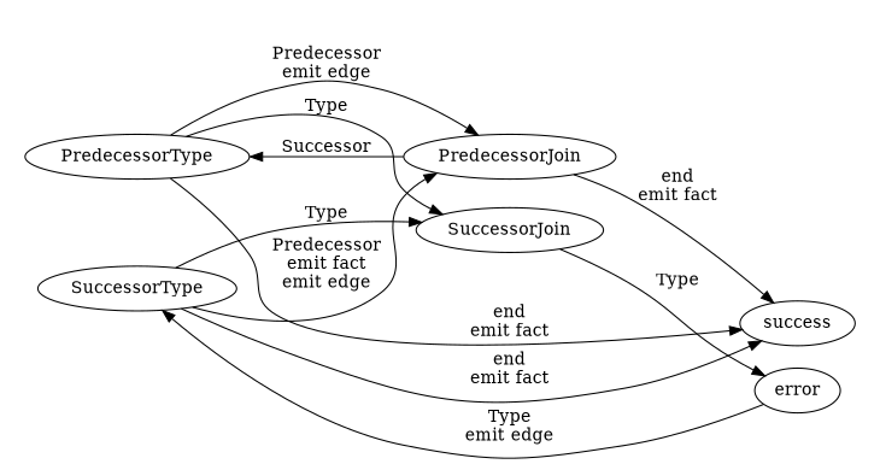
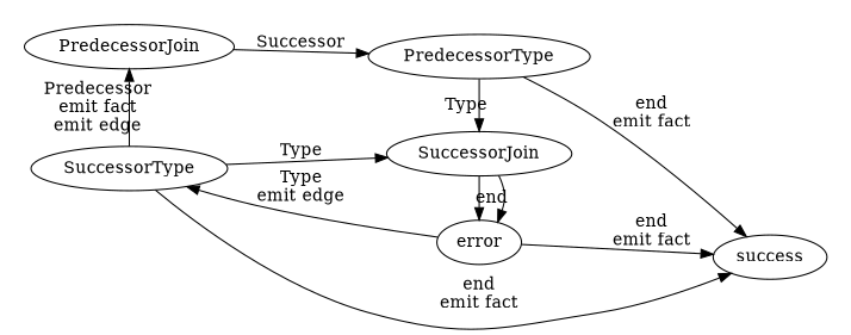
  digraph {
    rankdir=LR
    PredecessorType
    PredecessorJoin
    SuccessorJoin
    SuccessorType
    success
    error
    subgraph cluster_1 {
      color=transparent
      PredecessorType
      PredecessorJoin
      SuccessorJoin
      SuccessorType
    }
    subgraph cluster_2 {
      color=transparent
      success
      error
    }
-   PredecessorType -> PredecessorJoin [label="Predecessor\nemit edge"]
    PredecessorType -> SuccessorJoin [constraint=false label=Type]
    PredecessorType -> success [label="end\nemit fact"]
    PredecessorJoin -> PredecessorType [label=Successor]
-   PredecessorJoin -> success [label="end\nemit fact"]
-   SuccessorJoin -> error [label=Type]
+   error -> success [label="end\nemit fact"]
+   SuccessorJoin -> error [label=end]
    SuccessorType -> PredecessorJoin [constraint=false label="Predecessor\nemit fact\nemit edge"]
    SuccessorType -> SuccessorJoin [label=Type]
    SuccessorType -> success [label="end\nemit fact"]
    error -> SuccessorType [label="Type\nemit edge"]
  }
